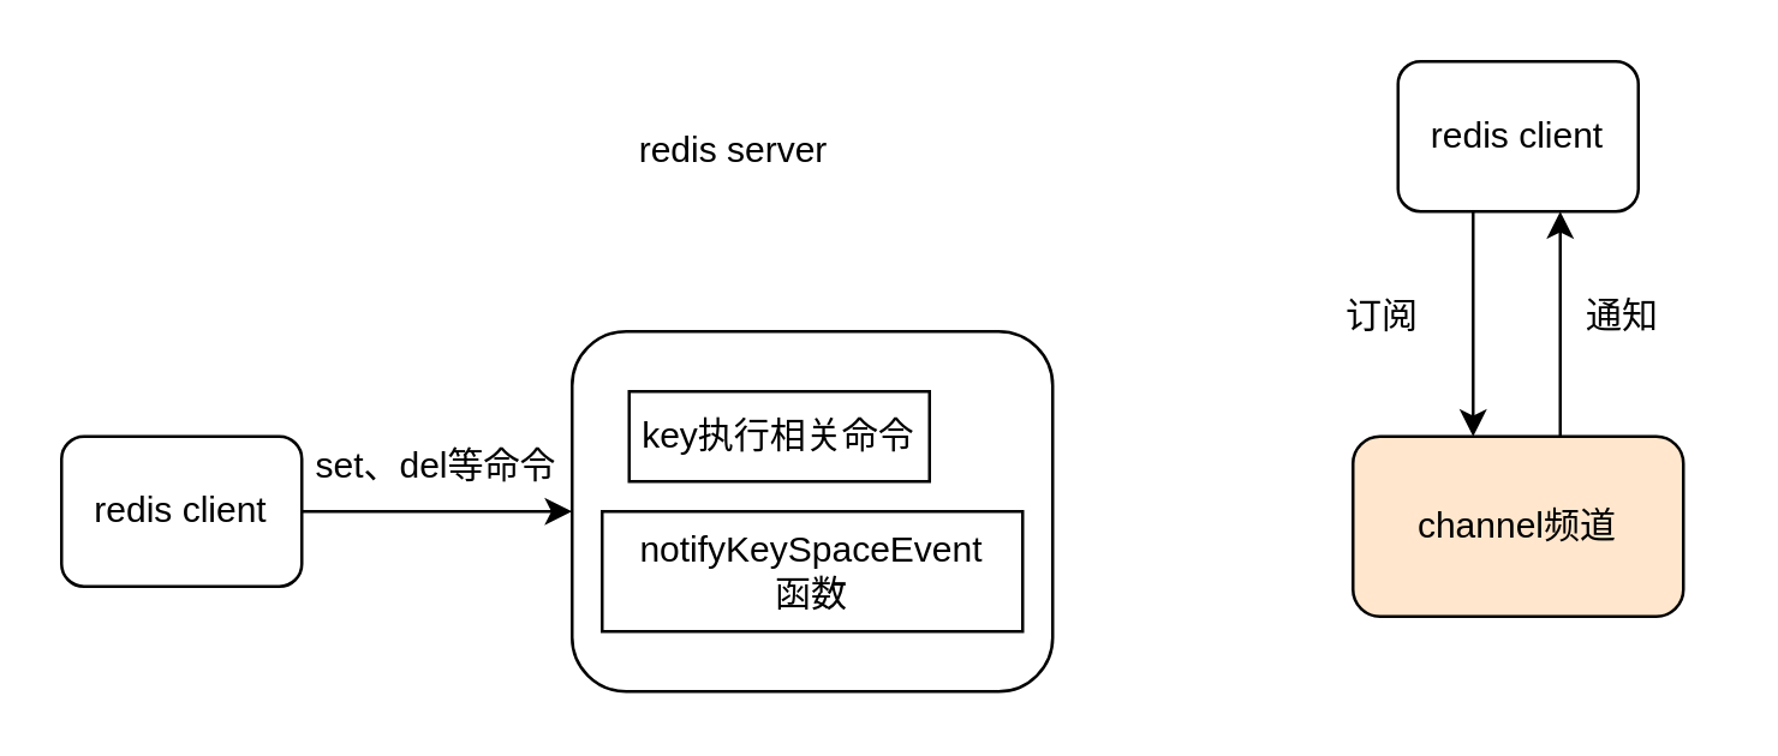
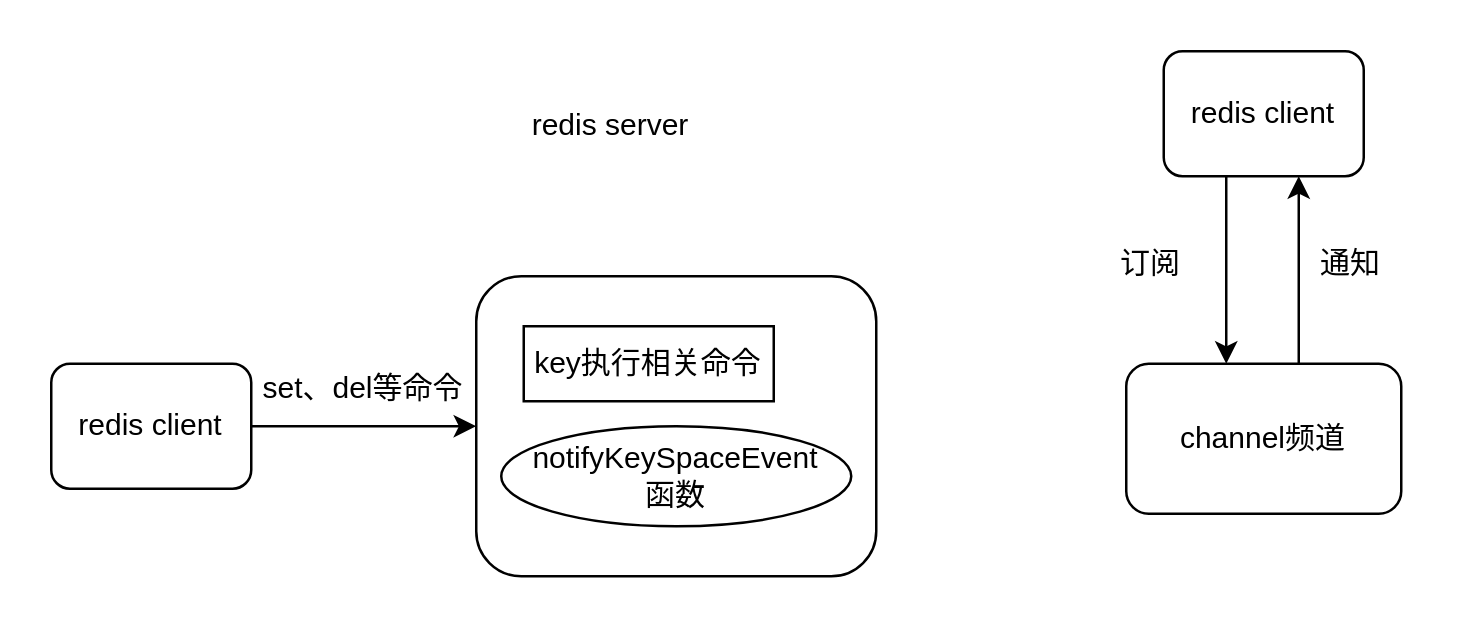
  <mxCell id="0" />
  <mxCell id="1" parent="0" />
  <mxCell id="2" style="edgeStyle=orthogonalEdgeStyle;rounded=0;orthogonalLoop=1;jettySize=auto;html=1;entryX=0;entryY=0.5;entryDx=0;entryDy=0;" edge="1" parent="1" source="3" target="4"><mxGeometry relative="1" as="geometry" /></mxCell>
  <mxCell id="3" value="redis client" style="rounded=1;whiteSpace=wrap;html=1;" vertex="1" parent="1"><mxGeometry x="20" y="145" width="80" height="50" as="geometry" /></mxCell>
  <mxCell id="4" value="" style="rounded=1;whiteSpace=wrap;html=1;" vertex="1" parent="1"><mxGeometry x="190" y="110" width="160" height="120" as="geometry" /></mxCell>
  <mxCell id="5" value="redis server" style="text;html=1;align=center;verticalAlign=middle;whiteSpace=wrap;rounded=0;" vertex="1" parent="1"><mxGeometry x="199" y="35" width="90" height="30" as="geometry" /></mxCell>
  <mxCell id="6" value="key执行相关命令" style="rounded=0;whiteSpace=wrap;html=1;" vertex="1" parent="1"><mxGeometry x="209" y="130" width="100" height="30" as="geometry" /></mxCell>
- <mxCell id="7" value="notifyKeySpaceEvent&lt;div&gt;函数&lt;/div&gt;" style="rounded=0;whiteSpace=wrap;html=1;" vertex="1" parent="1"><mxGeometry x="200" y="170" width="140" height="40" as="geometry" /></mxCell>
+ <mxCell id="7" value="notifyKeySpaceEvent&lt;div&gt;函数&lt;/div&gt;" style="ellipse;whiteSpace=wrap;html=1;" vertex="1" parent="1"><mxGeometry x="200" y="170" width="140" height="40" as="geometry" /></mxCell>
  <mxCell id="8" value="set、del等命令" style="text;html=1;align=center;verticalAlign=middle;whiteSpace=wrap;rounded=0;" vertex="1" parent="1"><mxGeometry x="100" y="140" width="90" height="30" as="geometry" /></mxCell>
  <mxCell id="9" style="edgeStyle=orthogonalEdgeStyle;rounded=0;orthogonalLoop=1;jettySize=auto;html=1;entryX=0.675;entryY=1;entryDx=0;entryDy=0;entryPerimeter=0;" edge="1" parent="1" source="10" target="12"><mxGeometry relative="1" as="geometry"><Array as="points"><mxPoint x="519" y="120" /><mxPoint x="519" y="120" /></Array></mxGeometry></mxCell>
- <mxCell id="10" value="channel频道" style="rounded=1;whiteSpace=wrap;html=1;fillColor=#ffe6cc;" vertex="1" parent="1"><mxGeometry x="450" y="145" width="110" height="60" as="geometry" /></mxCell>
+ <mxCell id="10" value="channel频道" style="rounded=1;whiteSpace=wrap;html=1;" vertex="1" parent="1"><mxGeometry x="450" y="145" width="110" height="60" as="geometry" /></mxCell>
  <mxCell id="11" style="edgeStyle=orthogonalEdgeStyle;rounded=0;orthogonalLoop=1;jettySize=auto;html=1;" edge="1" parent="1" source="12"><mxGeometry relative="1" as="geometry"><mxPoint x="490" y="145" as="targetPoint" /><Array as="points"><mxPoint x="490" y="145" /></Array></mxGeometry></mxCell>
  <mxCell id="12" value="redis client" style="rounded=1;whiteSpace=wrap;html=1;" vertex="1" parent="1"><mxGeometry x="465" y="20" width="80" height="50" as="geometry" /></mxCell>
  <mxCell id="13" value="订&lt;span style=&quot;color: rgba(0, 0, 0, 0); font-family: monospace; font-size: 0px; text-align: start; text-wrap-mode: nowrap;&quot;&gt;%3CmxGraphModel%3E%3Croot%3E%3CmxCell%20id%3D%220%22%2F%3E%3CmxCell%20id%3D%221%22%20parent%3D%220%22%2F%3E%3CmxCell%20id%3D%222%22%20value%3D%22redis%20client%22%20style%3D%22rounded%3D1%3BwhiteSpace%3Dwrap%3Bhtml%3D1%3B%22%20vertex%3D%221%22%20parent%3D%221%22%3E%3CmxGeometry%20x%3D%22110%22%20y%3D%22325%22%20width%3D%2280%22%20height%3D%2250%22%20as%3D%22geometry%22%2F%3E%3C%2FmxCell%3E%3C%2Froot%3E%3C%2FmxGraphModel%3E&lt;/span&gt;阅" style="text;html=1;align=center;verticalAlign=middle;whiteSpace=wrap;rounded=0;" vertex="1" parent="1"><mxGeometry x="430" y="90" width="60" height="30" as="geometry" /></mxCell>
  <mxCell id="14" value="通知" style="text;html=1;align=center;verticalAlign=middle;whiteSpace=wrap;rounded=0;" vertex="1" parent="1"><mxGeometry x="510" y="90" width="60" height="30" as="geometry" /></mxCell>
